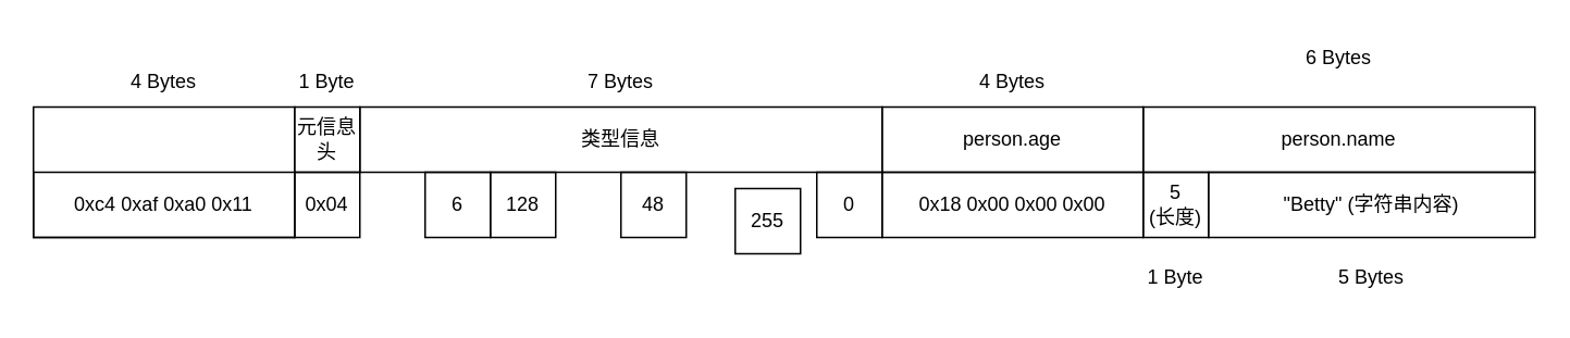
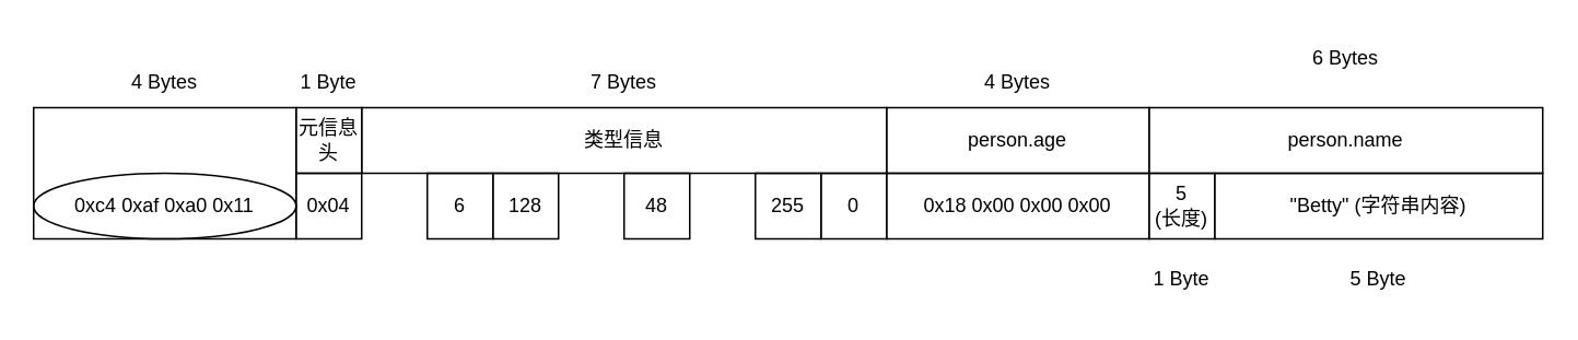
  <mxCell id="0" />
  <mxCell id="1" parent="0" />
  <mxCell id="2" value="" style="rounded=0;whiteSpace=wrap;html=1;fillColor=none;" parent="1" vertex="1"><mxGeometry x="20" y="65" width="160" height="80" as="geometry" /></mxCell>
  <mxCell id="3" value="4 Bytes" style="text;html=1;strokeColor=none;fillColor=none;align=center;verticalAlign=middle;whiteSpace=wrap;rounded=0;" parent="1" vertex="1"><mxGeometry x="70" y="35" width="60" height="30" as="geometry" /></mxCell>
  <mxCell id="4" value="4 Bytes" style="text;html=1;strokeColor=none;fillColor=none;align=center;verticalAlign=middle;whiteSpace=wrap;rounded=0;" parent="1" vertex="1"><mxGeometry x="590" y="35" width="60" height="30" as="geometry" /></mxCell>
  <mxCell id="5" value="6 Bytes" style="text;html=1;strokeColor=none;fillColor=none;align=center;verticalAlign=middle;whiteSpace=wrap;rounded=0;" parent="1" vertex="1"><mxGeometry x="790" y="20" width="60" height="30" as="geometry" /></mxCell>
  <mxCell id="6" value="5&lt;br&gt;(长度)" style="rounded=0;whiteSpace=wrap;html=1;fillColor=none;" parent="1" vertex="1"><mxGeometry x="700" y="105" width="40" height="40" as="geometry" /></mxCell>
  <mxCell id="7" value="&quot;Betty&quot; (字符串内容)" style="rounded=0;whiteSpace=wrap;html=1;fillColor=none;" parent="1" vertex="1"><mxGeometry x="740" y="105" width="200" height="40" as="geometry" /></mxCell>
- <mxCell id="8" value="5 Bytes" style="text;html=1;strokeColor=none;fillColor=none;align=center;verticalAlign=middle;whiteSpace=wrap;rounded=0;" parent="1" vertex="1"><mxGeometry x="810" y="155" width="60" height="30" as="geometry" /></mxCell>
+ <mxCell id="8" value="5 Byte" style="text;html=1;strokeColor=none;fillColor=none;align=center;verticalAlign=middle;whiteSpace=wrap;rounded=0;" parent="1" vertex="1"><mxGeometry x="810" y="155" width="60" height="30" as="geometry" /></mxCell>
  <mxCell id="9" value="1 Byte" style="text;html=1;strokeColor=none;fillColor=none;align=center;verticalAlign=middle;whiteSpace=wrap;rounded=0;" parent="1" vertex="1"><mxGeometry x="690" y="155" width="60" height="30" as="geometry" /></mxCell>
  <mxCell id="10" value="person.name" style="rounded=0;whiteSpace=wrap;html=1;fillColor=none;" parent="1" vertex="1"><mxGeometry x="700" y="65" width="240" height="40" as="geometry" /></mxCell>
- <mxCell id="11" value="0xc4 0xaf 0xa0 0x11" style="rounded=0;whiteSpace=wrap;html=1;fillColor=none;" parent="1" vertex="1"><mxGeometry x="20" y="105" width="160" height="40" as="geometry" /></mxCell>
+ <mxCell id="11" value="0xc4 0xaf 0xa0 0x11" style="ellipse;whiteSpace=wrap;html=1;fillColor=none;" parent="1" vertex="1"><mxGeometry x="20" y="105" width="160" height="40" as="geometry" /></mxCell>
  <mxCell id="12" value="0x18 0x00 0x00 0x00" style="rounded=0;whiteSpace=wrap;html=1;fillColor=none;" parent="1" vertex="1"><mxGeometry x="540" y="105" width="160" height="40" as="geometry" /></mxCell>
  <mxCell id="13" value="person.age" style="rounded=0;whiteSpace=wrap;html=1;fillColor=none;" parent="1" vertex="1"><mxGeometry x="540" y="65" width="160" height="40" as="geometry" /></mxCell>
  <mxCell id="14" value="48" style="rounded=0;whiteSpace=wrap;html=1;fillColor=none;" parent="1" vertex="1"><mxGeometry x="380" y="105" width="40" height="40" as="geometry" /></mxCell>
  <mxCell id="15" value="128" style="rounded=0;whiteSpace=wrap;html=1;fillColor=none;" parent="1" vertex="1"><mxGeometry x="300" y="105" width="40" height="40" as="geometry" /></mxCell>
  <mxCell id="16" value="6" style="rounded=0;whiteSpace=wrap;html=1;fillColor=none;" parent="1" vertex="1"><mxGeometry x="260" y="105" width="40" height="40" as="geometry" /></mxCell>
- <mxCell id="17" value="255" style="rounded=0;whiteSpace=wrap;html=1;fillColor=none;" parent="1" vertex="1"><mxGeometry x="450" y="115" width="40" height="40" as="geometry" /></mxCell>
+ <mxCell id="17" value="255" style="rounded=0;whiteSpace=wrap;html=1;fillColor=none;" parent="1" vertex="1"><mxGeometry x="460" y="105" width="40" height="40" as="geometry" /></mxCell>
  <mxCell id="18" value="0" style="rounded=0;whiteSpace=wrap;html=1;fillColor=none;" parent="1" vertex="1"><mxGeometry x="500" y="105" width="40" height="40" as="geometry" /></mxCell>
  <mxCell id="19" value="0x04" style="rounded=0;whiteSpace=wrap;html=1;fillColor=none;" parent="1" vertex="1"><mxGeometry x="180" y="105" width="40" height="40" as="geometry" /></mxCell>
  <mxCell id="20" value="元信息头" style="rounded=0;whiteSpace=wrap;html=1;fillColor=none;" parent="1" vertex="1"><mxGeometry x="180" y="65" width="40" height="40" as="geometry" /></mxCell>
  <mxCell id="21" value="1 Byte" style="text;html=1;strokeColor=none;fillColor=none;align=center;verticalAlign=middle;whiteSpace=wrap;rounded=0;" parent="1" vertex="1"><mxGeometry x="170" y="35" width="60" height="30" as="geometry" /></mxCell>
  <mxCell id="22" value="类型信息" style="rounded=0;whiteSpace=wrap;html=1;fillColor=none;" parent="1" vertex="1"><mxGeometry x="220" y="65" width="320" height="40" as="geometry" /></mxCell>
  <mxCell id="23" value="7 Bytes" style="text;html=1;strokeColor=none;fillColor=none;align=center;verticalAlign=middle;whiteSpace=wrap;rounded=0;" parent="1" vertex="1"><mxGeometry x="350" y="35" width="60" height="30" as="geometry" /></mxCell>
